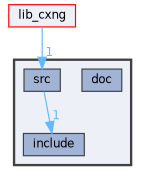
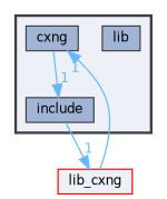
  digraph {
    compound=true
    node [color=grey25 fillcolor="#a2b4d6" fontname=Helvetica fontsize=10 shape=box style=filled]
    edge [color=steelblue1 fontcolor=steelblue1 fontname=Helvetica fontsize=10 headlabel=1 labeldistance=1.5 labelfontname=Helvetica labelfontsize=10]
-   n1 [height=0.2 label=doc width=0.4]
+   n1 [height=0.2 label=lib width=0.4]
    n2 [height=0.2 label=include width=0.4]
-   n3 [height=0.2 label=src width=0.4]
+   n3 [height=0.2 label=cxng width=0.4]
    n4 [color=red fillcolor="#edf0f7" height=0.2 label=lib_cxng width=0.4]
    subgraph cluster_1 {
      bgcolor="#edf0f7"
      fontname=Helvetica
      fontsize=10
      pencolor=grey25
      style="filled,bold"
      n1
      n2
      n3
    }
+   n2 -> n4
    n3 -> n2
    n4 -> n3
  }
